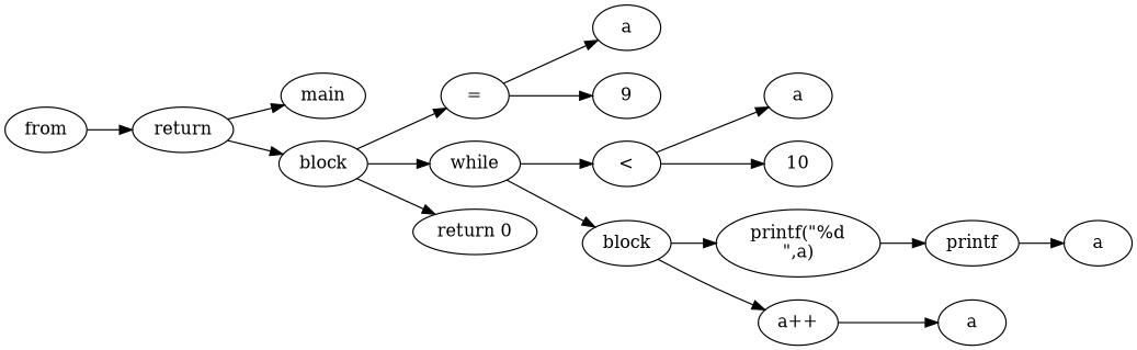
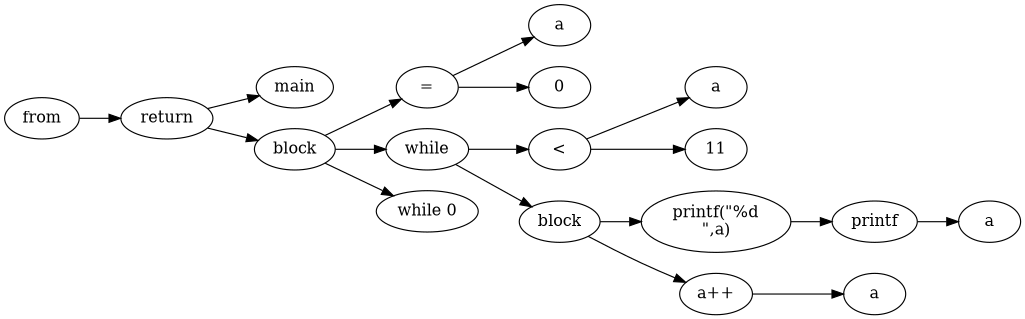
  digraph {
    rankdir=LR
    n1 [label=from]
    n2 [label=return]
    n3 [label=main]
    n4 [label=block]
    n5 [label="="]
    n6 [label=while]
-   n7 [label="return 0"]
+   n7 [label="while 0"]
    n8 [label=a]
-   n9 [label=9]
+   n9 [label=0]
    n10 [label="<"]
    n11 [label=block]
    n12 [label=a]
-   n13 [label=10]
+   n13 [label=11]
    n14 [label="printf(\"%d\n\",a)"]
    n15 [label="a++"]
    n16 [label=printf]
    n17 [label=a]
    n18 [label=a]
    n1 -> n2
    n2 -> n3
    n2 -> n4
    n4 -> n5
    n4 -> n6
    n4 -> n7
    n5 -> n8
    n5 -> n9
    n6 -> n10
    n6 -> n11
    n10 -> n12
    n10 -> n13
    n11 -> n14
    n11 -> n15
    n14 -> n16
    n15 -> n17
    n16 -> n18
  }
